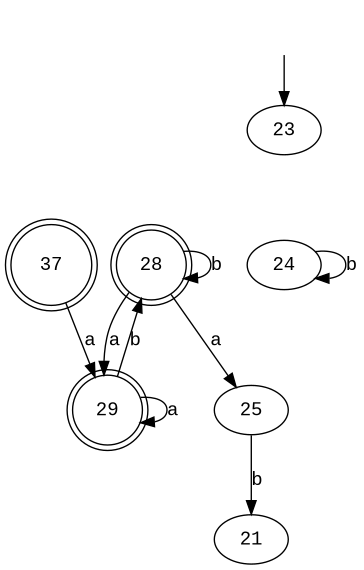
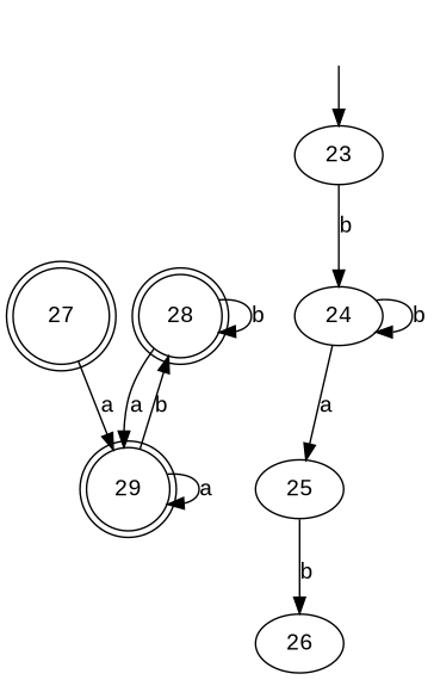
  digraph {
    fontname="Liberation Mono"
    node [fontname="Liberation Mono"]
    edge [fontname="Liberation Mono"]
    n1 [label=23]
    n2 [label=24]
    n3 [label=25]
-   n4 [label=21]
-   n5 [label=37 shape=doublecircle]
+   n4 [label=26]
+   n5 [label=27 shape=doublecircle]
    n6 [label=29 shape=doublecircle]
    n7 [label=28 shape=doublecircle]
    "" [shape=plaintext]
+   n1 -> n2 [label=b]
    n2 -> n2 [label=b]
-   n7 -> n3 [label=a]
+   n2 -> n3 [label=a]
    n3 -> n4 [label=b]
    n5 -> n6 [label=a]
    n6 -> n6 [label=a]
    n6 -> n7 [label=b]
    n7 -> n6 [label=a]
    n7 -> n7 [label=b]
    "" -> n1
  }
